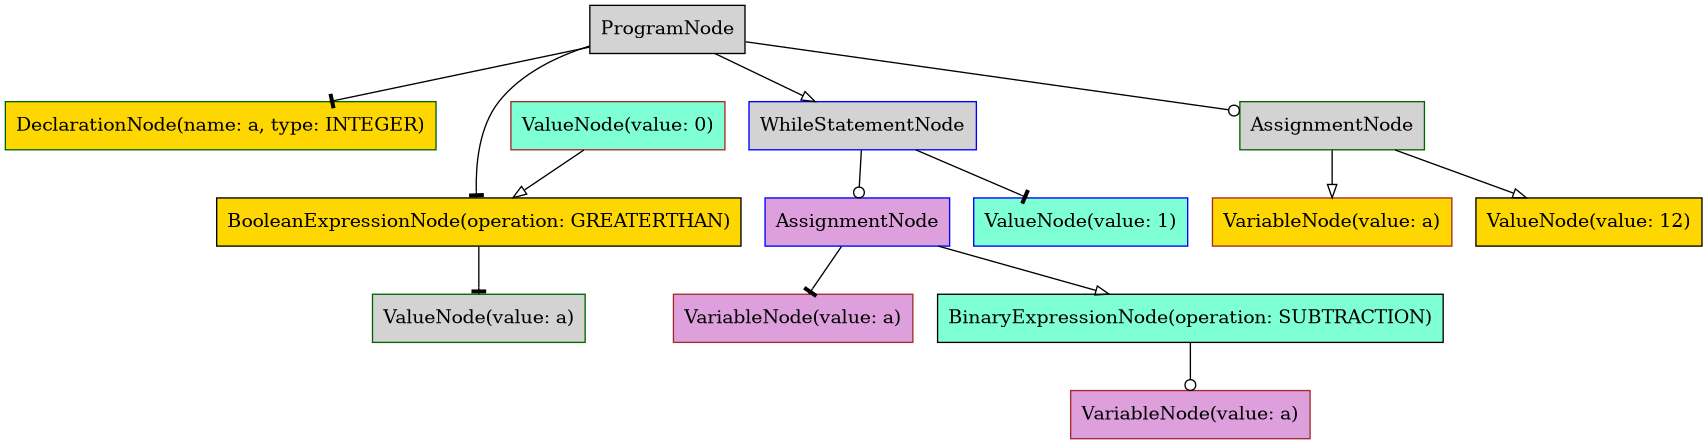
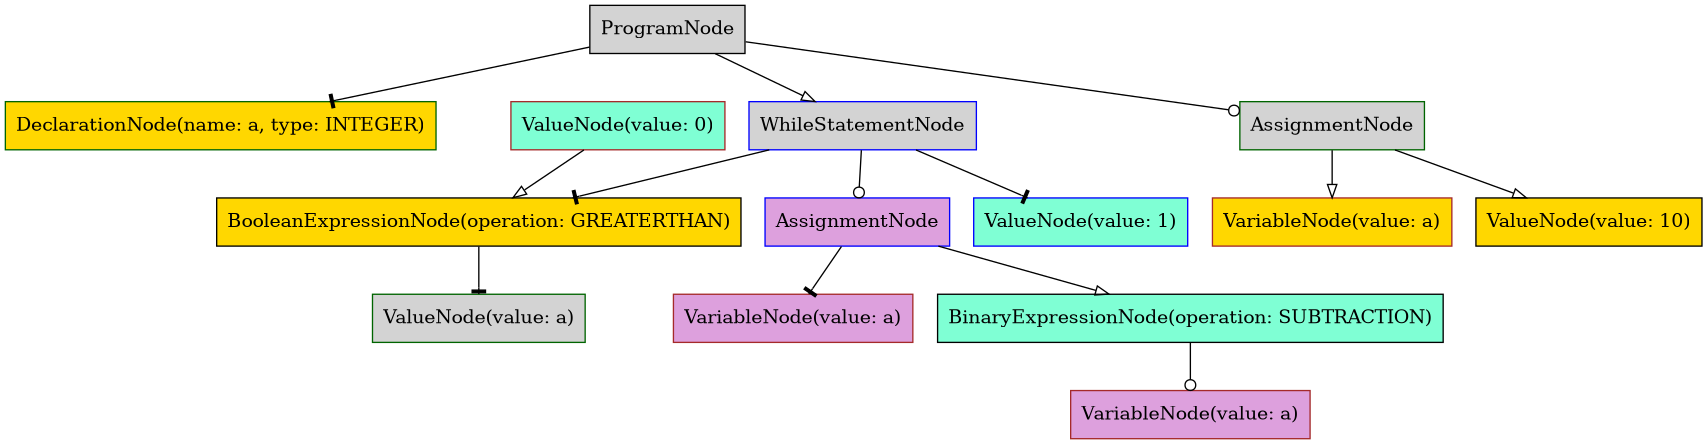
  digraph {
    rankdir=TB
    node [color=brown fillcolor=gold shape=box style=filled]
    edge [arrowhead=onormal]
    n1 [color=darkgreen label="DeclarationNode(name: a, type: INTEGER)"]
    n2 [fillcolor=plum label="VariableNode(value: a)"]
    n3 [fillcolor=plum label="VariableNode(value: a)"]
    n4 [label="VariableNode(value: a)"]
    n5 [color=darkgreen fillcolor=lightgrey label="ValueNode(value: a)"]
-   n6 [color=black label="ValueNode(value: 12)"]
+   n6 [color=black label="ValueNode(value: 10)"]
    n7 [fillcolor=aquamarine label="ValueNode(value: 0)"]
    n8 [color=black label="BooleanExpressionNode(operation: GREATERTHAN)"]
    n9 [color=blue fillcolor=plum label=AssignmentNode]
    n10 [color=black fillcolor=aquamarine label="BinaryExpressionNode(operation: SUBTRACTION)"]
    n11 [color=blue fillcolor=aquamarine label="ValueNode(value: 1)"]
    n12 [color=blue fillcolor=lightgrey label=WhileStatementNode]
    n13 [color=darkgreen fillcolor=lightgrey label=AssignmentNode]
    n14 [color=black fillcolor=lightgrey label=ProgramNode]
    n7 -> n8
    n8 -> n5 [arrowhead=tee]
    n9 -> n3 [arrowhead=tee]
    n9 -> n10
    n10 -> n2 [arrowhead=odot]
-   n14 -> n8 [arrowhead=tee]
+   n12 -> n8 [arrowhead=tee]
    n12 -> n9 [arrowhead=odot]
    n12 -> n11 [arrowhead=tee]
    n13 -> n4
    n13 -> n6
    n14 -> n1 [arrowhead=tee]
    n14 -> n12
    n14 -> n13 [arrowhead=odot]
  }
